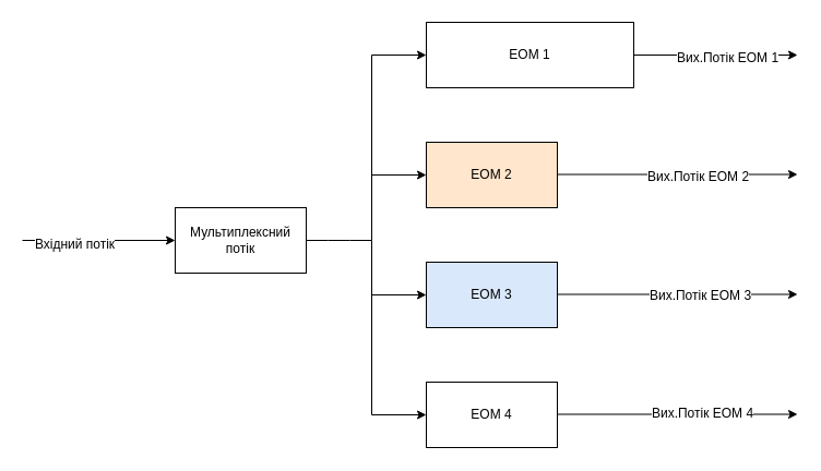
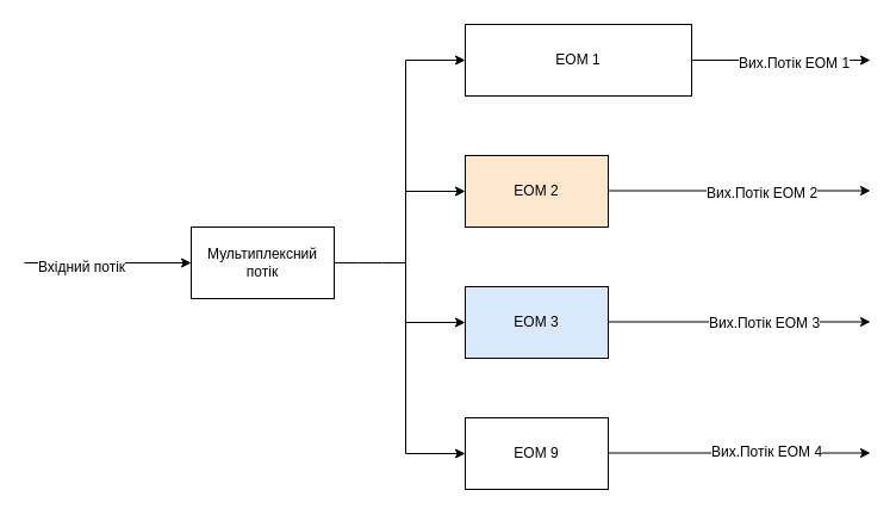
  <mxCell id="0" />
  <mxCell id="1" parent="0" />
  <mxCell id="2" value="Мультиплексний потік" style="rounded=0;whiteSpace=wrap;html=1;" vertex="1" parent="1"><mxGeometry x="160" y="190" width="120" height="60" as="geometry" /></mxCell>
  <mxCell id="3" value="ЕОМ 1" style="rounded=0;whiteSpace=wrap;html=1;" vertex="1" parent="1"><mxGeometry x="390" y="20" width="190" height="60" as="geometry" /></mxCell>
  <mxCell id="4" value="ЕОМ 2" style="rounded=0;whiteSpace=wrap;html=1;fillColor=#ffe6cc;" vertex="1" parent="1"><mxGeometry x="390" y="130" width="120" height="60" as="geometry" /></mxCell>
  <mxCell id="5" value="ЕОМ 3" style="rounded=0;whiteSpace=wrap;html=1;fillColor=#dae8fc;" vertex="1" parent="1"><mxGeometry x="390" y="240" width="120" height="60" as="geometry" /></mxCell>
- <mxCell id="6" value="ЕОМ 4" style="rounded=0;whiteSpace=wrap;html=1;" vertex="1" parent="1"><mxGeometry x="390" y="350" width="120" height="60" as="geometry" /></mxCell>
+ <mxCell id="6" value="ЕОМ 9" style="rounded=0;whiteSpace=wrap;html=1;" vertex="1" parent="1"><mxGeometry x="390" y="350" width="120" height="60" as="geometry" /></mxCell>
  <mxCell id="7" value="" style="endArrow=classic;html=1;entryX=0;entryY=0.5;entryDx=0;entryDy=0;" edge="1" parent="1" target="2"><mxGeometry width="50" height="50" relative="1" as="geometry"><mxPoint x="20" y="220" as="sourcePoint" /><mxPoint x="210" y="430" as="targetPoint" /></mxGeometry></mxCell>
  <mxCell id="8" value="Вхідний потік" style="text;html=1;align=center;verticalAlign=middle;resizable=0;points=[];;labelBackgroundColor=#ffffff;" vertex="1" connectable="0" parent="7"><mxGeometry x="-0.329" y="-3" relative="1" as="geometry"><mxPoint as="offset" /></mxGeometry></mxCell>
  <mxCell id="9" value="" style="endArrow=classic;html=1;entryX=0;entryY=0.5;entryDx=0;entryDy=0;" edge="1" parent="1" target="6"><mxGeometry width="50" height="50" relative="1" as="geometry"><mxPoint x="340" y="380" as="sourcePoint" /><mxPoint x="240" y="340" as="targetPoint" /></mxGeometry></mxCell>
  <mxCell id="10" value="" style="endArrow=none;html=1;exitX=1;exitY=0.5;exitDx=0;exitDy=0;" edge="1" parent="1" source="2"><mxGeometry width="50" height="50" relative="1" as="geometry"><mxPoint x="0" y="560" as="sourcePoint" /><mxPoint x="340" y="220" as="targetPoint" /><Array as="points"><mxPoint x="310" y="220" /></Array></mxGeometry></mxCell>
  <mxCell id="11" value="" style="endArrow=none;html=1;" edge="1" parent="1"><mxGeometry width="50" height="50" relative="1" as="geometry"><mxPoint x="340" y="380" as="sourcePoint" /><mxPoint x="340" y="220" as="targetPoint" /></mxGeometry></mxCell>
  <mxCell id="12" value="" style="endArrow=none;html=1;" edge="1" parent="1"><mxGeometry width="50" height="50" relative="1" as="geometry"><mxPoint x="340" y="50" as="sourcePoint" /><mxPoint x="340" y="220" as="targetPoint" /></mxGeometry></mxCell>
  <mxCell id="13" value="" style="endArrow=classic;html=1;entryX=0;entryY=0.5;entryDx=0;entryDy=0;" edge="1" parent="1" target="5"><mxGeometry width="50" height="50" relative="1" as="geometry"><mxPoint x="340" y="270" as="sourcePoint" /><mxPoint x="60" y="430" as="targetPoint" /></mxGeometry></mxCell>
  <mxCell id="14" value="" style="endArrow=classic;html=1;entryX=0;entryY=0.5;entryDx=0;entryDy=0;" edge="1" parent="1" target="4"><mxGeometry width="50" height="50" relative="1" as="geometry"><mxPoint x="340" y="160" as="sourcePoint" /><mxPoint x="60" y="430" as="targetPoint" /></mxGeometry></mxCell>
  <mxCell id="15" value="" style="endArrow=classic;html=1;entryX=0;entryY=0.5;entryDx=0;entryDy=0;" edge="1" parent="1" target="3"><mxGeometry width="50" height="50" relative="1" as="geometry"><mxPoint x="340" y="50" as="sourcePoint" /><mxPoint x="60" y="430" as="targetPoint" /></mxGeometry></mxCell>
  <mxCell id="16" value="" style="endArrow=classic;html=1;exitX=1;exitY=0.5;exitDx=0;exitDy=0;" edge="1" parent="1" source="3"><mxGeometry width="50" height="50" relative="1" as="geometry"><mxPoint x="10" y="480" as="sourcePoint" /><mxPoint x="730" y="50" as="targetPoint" /></mxGeometry></mxCell>
  <mxCell id="17" value="Вих.Потік ЕОМ 1" style="text;html=1;align=center;verticalAlign=middle;resizable=0;points=[];;labelBackgroundColor=#ffffff;" vertex="1" connectable="0" parent="16"><mxGeometry x="0.127" y="-2" relative="1" as="geometry"><mxPoint as="offset" /></mxGeometry></mxCell>
  <mxCell id="18" value="" style="endArrow=classic;html=1;exitX=1;exitY=0.5;exitDx=0;exitDy=0;" edge="1" parent="1"><mxGeometry width="50" height="50" relative="1" as="geometry"><mxPoint x="510" y="159.5" as="sourcePoint" /><mxPoint x="730" y="159.5" as="targetPoint" /></mxGeometry></mxCell>
  <mxCell id="19" value="Вих.Потік ЕОМ 2" style="text;html=1;align=center;verticalAlign=middle;resizable=0;points=[];;labelBackgroundColor=#ffffff;" vertex="1" connectable="0" parent="18"><mxGeometry x="0.164" y="-1" relative="1" as="geometry"><mxPoint y="1" as="offset" /></mxGeometry></mxCell>
  <mxCell id="20" value="" style="endArrow=classic;html=1;exitX=1;exitY=0.5;exitDx=0;exitDy=0;" edge="1" parent="1"><mxGeometry width="50" height="50" relative="1" as="geometry"><mxPoint x="510" y="269.5" as="sourcePoint" /><mxPoint x="730" y="269.5" as="targetPoint" /></mxGeometry></mxCell>
  <mxCell id="21" value="Вих.Потік ЕОМ 3" style="text;html=1;align=center;verticalAlign=middle;resizable=0;points=[];;labelBackgroundColor=#ffffff;" vertex="1" connectable="0" parent="20"><mxGeometry x="0.291" y="1" relative="1" as="geometry"><mxPoint x="-12" y="1.5" as="offset" /></mxGeometry></mxCell>
  <mxCell id="22" value="" style="endArrow=classic;html=1;exitX=1;exitY=0.5;exitDx=0;exitDy=0;" edge="1" parent="1"><mxGeometry width="50" height="50" relative="1" as="geometry"><mxPoint x="510" y="379.5" as="sourcePoint" /><mxPoint x="730" y="379.5" as="targetPoint" /></mxGeometry></mxCell>
  <mxCell id="23" value="Вих.Потік ЕОМ 4" style="text;html=1;align=center;verticalAlign=middle;resizable=0;points=[];;labelBackgroundColor=#ffffff;" vertex="1" connectable="0" parent="22"><mxGeometry x="0.2" y="2" relative="1" as="geometry"><mxPoint y="1" as="offset" /></mxGeometry></mxCell>
